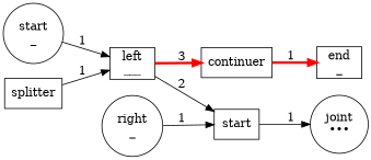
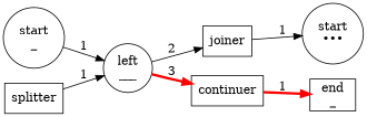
  digraph {
    rankdir=LR
    node [shape=circle]
    n1 [label="start\n_\n"]
-   n2 [label="left\n___\n" shape=box]
+   n2 [label="left\n___\n"]
    n3 [label=splitter shape=box]
-   n4 [label=start shape=box]
+   n4 [label=joiner shape=box]
    n5 [label=continuer shape=box]
-   n6 [label="joint\n•••\n"]
-   n7 [label="right\n_\n"]
+   n6 [label="start\n•••\n"]
    n8 [label="end\n_\n" shape=box]
    n1 -> n2 [label=1]
    n2 -> n4 [label=2]
    n2 -> n5 [color=red label=3 penwidth=3.0]
    n3 -> n2 [label=1]
    n4 -> n6 [label=1]
    n5 -> n8 [color=red label=1 penwidth=3.0]
-   n7 -> n4 [label=1]
  }
